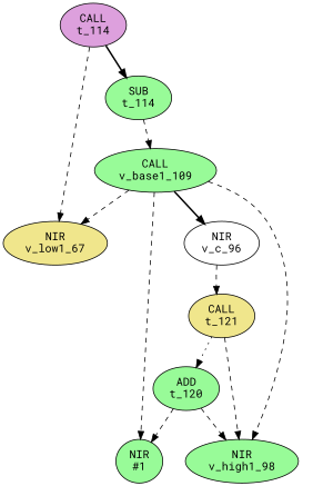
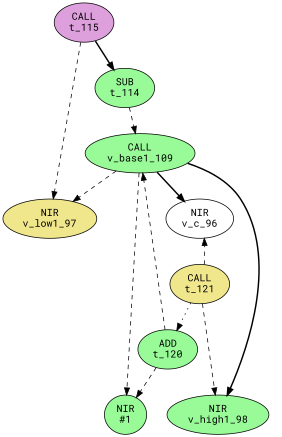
  digraph {
    fontname="Roboto Mono"
    node [fillcolor=palegreen fontname="Roboto Mono" style=filled]
    edge [fontname="Roboto Mono" style=dashed]
    n1 [label="NIR\nv_high1_98\n"]
-   n2 [fillcolor=khaki label="NIR\nv_low1_67\n"]
+   n2 [fillcolor=khaki label="NIR\nv_low1_97\n"]
    n3 [fillcolor=white label="NIR\nv_c_96\n"]
    n4 [label="CALL\nv_base1_109\n"]
    n5 [label="NIR\n#1\n"]
    n6 [label="SUB\nt_114\n"]
-   n7 [fillcolor=plum label="CALL\nt_114\n"]
+   n7 [fillcolor=plum label="CALL\nt_115\n"]
    n8 [label="ADD\nt_120\n"]
    n9 [fillcolor=khaki label="CALL\nt_121\n"]
-   n4 -> n1
+   n4 -> n1 [style=bold]
    n4 -> n2
    n4 -> n3 [style=bold]
    n4 -> n5
    n6 -> n4
    n7 -> n2
    n7 -> n6 [style=bold]
-   n8 -> n1
+   n8 -> n4
    n8 -> n5
    n9 -> n1
-   n3 -> n9
+   n9 -> n3
    n9 -> n8 [style=dotted]
  }
